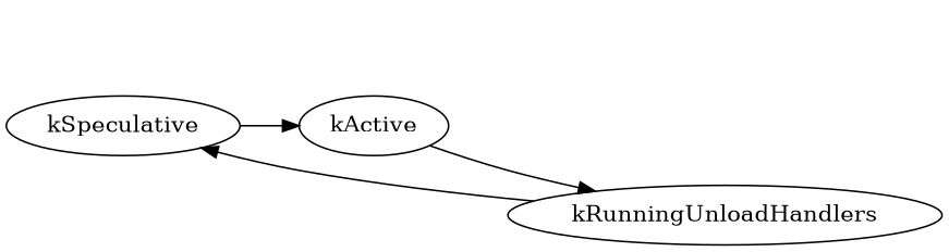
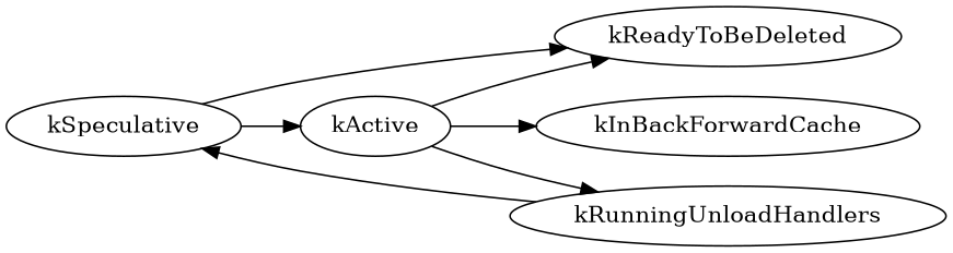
  digraph {
    rankdir=LR
    kSpeculative
    kActive
+   kReadyToBeDeleted
+   kInBackForwardCache
    kRunningUnloadHandlers
    kSpeculative -> kActive
+   kSpeculative -> kReadyToBeDeleted
+   kActive -> kReadyToBeDeleted
+   kActive -> kInBackForwardCache
    kActive -> kRunningUnloadHandlers
    kRunningUnloadHandlers -> kSpeculative
  }
